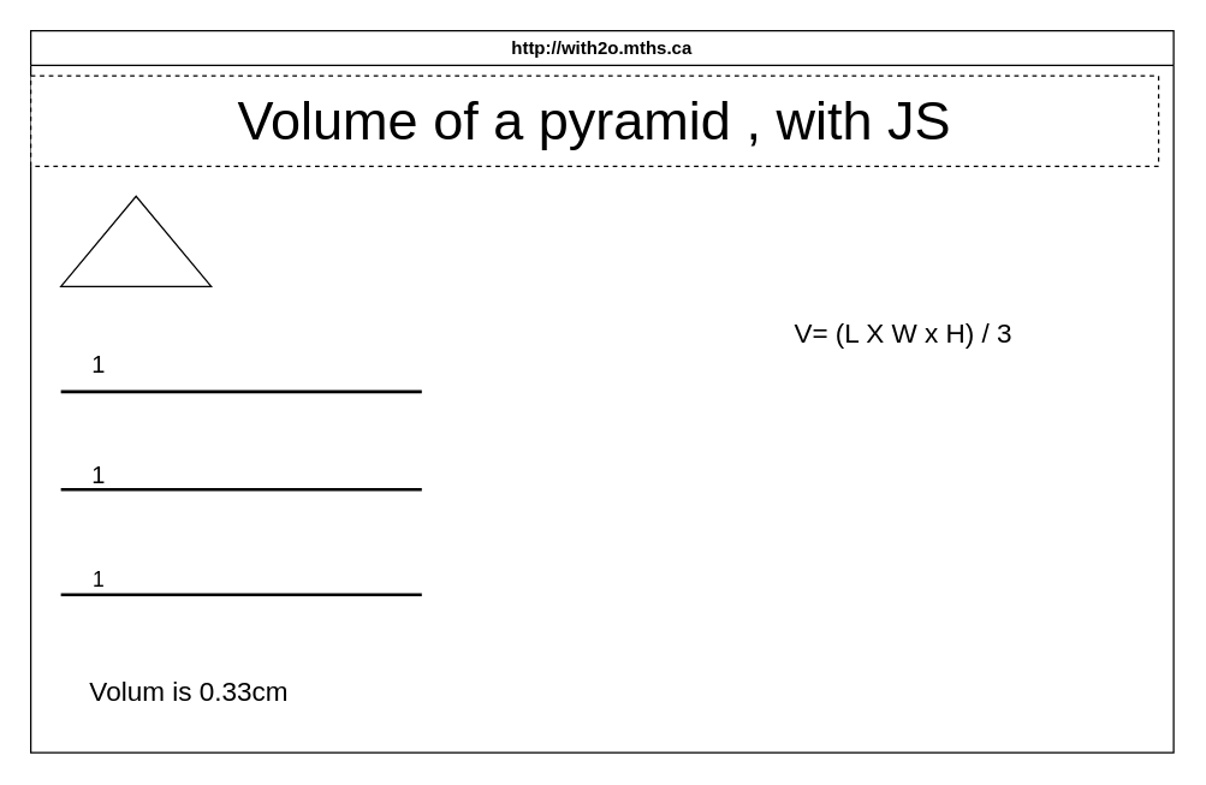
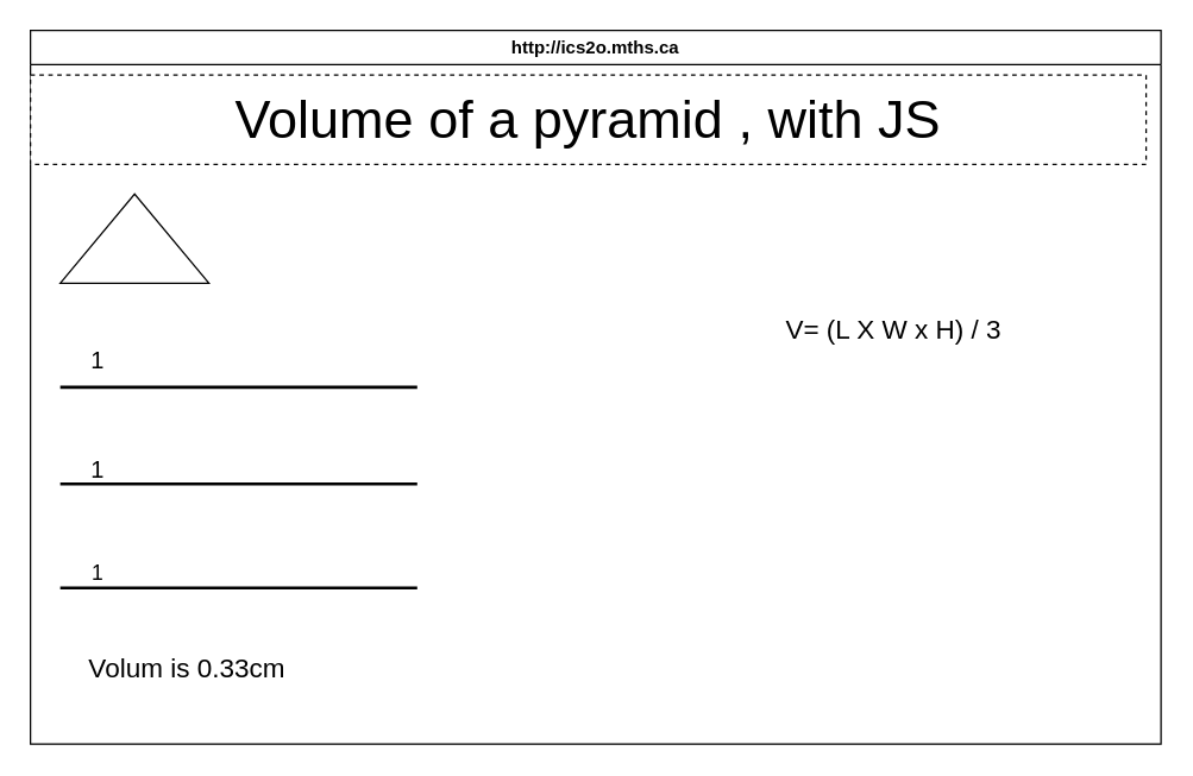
  <mxCell id="0" />
  <mxCell id="1" parent="0" />
- <mxCell id="2" value="http://with2o.mths.ca" style="swimlane;whiteSpace=wrap;html=1;" parent="1" vertex="1"><mxGeometry x="20" y="20" width="760" height="480" as="geometry" /></mxCell>
+ <mxCell id="2" value="http://ics2o.mths.ca" style="swimlane;whiteSpace=wrap;html=1;" parent="1" vertex="1"><mxGeometry x="20" y="20" width="760" height="480" as="geometry" /></mxCell>
  <mxCell id="3" value="&lt;font style=&quot;font-size: 36px;&quot;&gt;Volume of a pyramid , with JS&lt;/font&gt;" style="rounded=0;whiteSpace=wrap;html=1;dashed=1;" vertex="1" parent="2"><mxGeometry y="30" width="750" height="60" as="geometry" /></mxCell>
  <mxCell id="4" value="" style="triangle;whiteSpace=wrap;html=1;fontSize=36;direction=north;" vertex="1" parent="2"><mxGeometry x="20" y="110" width="100" height="60" as="geometry" /></mxCell>
  <mxCell id="5" value="" style="line;strokeWidth=2;html=1;fontSize=36;" vertex="1" parent="2"><mxGeometry x="20" y="235" width="240" height="10" as="geometry" /></mxCell>
  <mxCell id="6" value="" style="line;strokeWidth=2;html=1;fontSize=36;" vertex="1" parent="2"><mxGeometry x="20" y="300" width="240" height="10" as="geometry" /></mxCell>
  <mxCell id="7" value="" style="line;strokeWidth=2;html=1;fontSize=36;" vertex="1" parent="2"><mxGeometry x="20" y="370" width="240" height="10" as="geometry" /></mxCell>
  <mxCell id="8" value="&lt;font size=&quot;3&quot;&gt;1&lt;/font&gt;" style="text;html=1;align=center;verticalAlign=middle;resizable=0;points=[];autosize=1;strokeColor=none;fillColor=none;fontSize=36;" vertex="1" parent="2"><mxGeometry x="30" y="185" width="30" height="60" as="geometry" /></mxCell>
  <mxCell id="9" value="&lt;font size=&quot;3&quot;&gt;1&lt;/font&gt;" style="text;html=1;align=center;verticalAlign=middle;resizable=0;points=[];autosize=1;strokeColor=none;fillColor=none;fontSize=8;" vertex="1" parent="2"><mxGeometry x="30" y="280" width="30" height="30" as="geometry" /></mxCell>
  <mxCell id="10" value="1" style="text;html=1;align=center;verticalAlign=middle;resizable=0;points=[];autosize=1;strokeColor=none;fillColor=none;fontSize=14;" vertex="1" parent="2"><mxGeometry x="30" y="350" width="30" height="30" as="geometry" /></mxCell>
  <mxCell id="11" value="&lt;font style=&quot;font-size: 18px;&quot;&gt;V= (L X W x H) / 3&lt;/font&gt;" style="text;html=1;align=center;verticalAlign=middle;resizable=0;points=[];autosize=1;strokeColor=none;fillColor=none;fontSize=24;" vertex="1" parent="2"><mxGeometry x="495" y="180" width="170" height="40" as="geometry" /></mxCell>
- <mxCell id="12" value="Volum is 0.33cm" style="text;html=1;align=center;verticalAlign=middle;resizable=0;points=[];autosize=1;strokeColor=none;fillColor=none;fontSize=18;" vertex="1" parent="2"><mxGeometry x="25" y="425" width="160" height="30" as="geometry" /></mxCell>
+ <mxCell id="12" value="Volum is 0.33cm" style="text;html=1;align=center;verticalAlign=middle;resizable=0;points=[];autosize=1;strokeColor=none;fillColor=none;fontSize=18;" vertex="1" parent="2"><mxGeometry x="25" y="415" width="160" height="30" as="geometry" /></mxCell>
